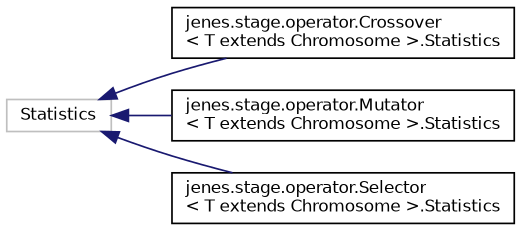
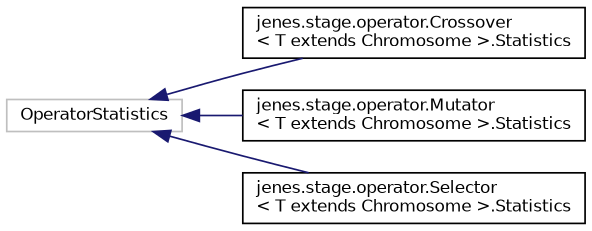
  digraph {
    rankdir=LR
    node [color=black fillcolor=white fontname=Helvetica fontsize=10 shape=record style=filled]
    edge [color=midnightblue dir=back fontname=Helvetica fontsize=10 labelfontname=Helvetica labelfontsize=10 style=solid]
-   n1 [color=grey75 height=0.2 label=Statistics width=0.4]
+   n1 [color=grey75 height=0.2 label=OperatorStatistics width=0.4]
    n2 [height=0.2 label="jenes.stage.operator.Crossover\l\< T extends Chromosome \>.Statistics" width=0.4]
    n3 [height=0.2 label="jenes.stage.operator.Mutator\l\< T extends Chromosome \>.Statistics" width=0.4]
    n4 [height=0.2 label="jenes.stage.operator.Selector\l\< T extends Chromosome \>.Statistics" width=0.4]
    n1 -> n2
    n1 -> n3
    n1 -> n4
  }
